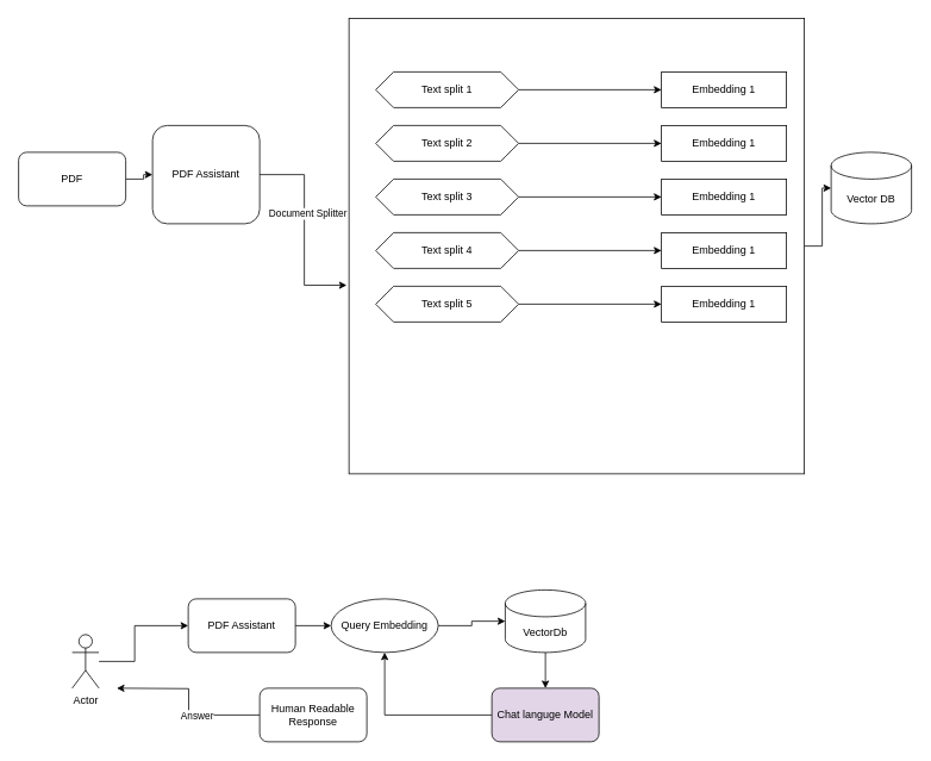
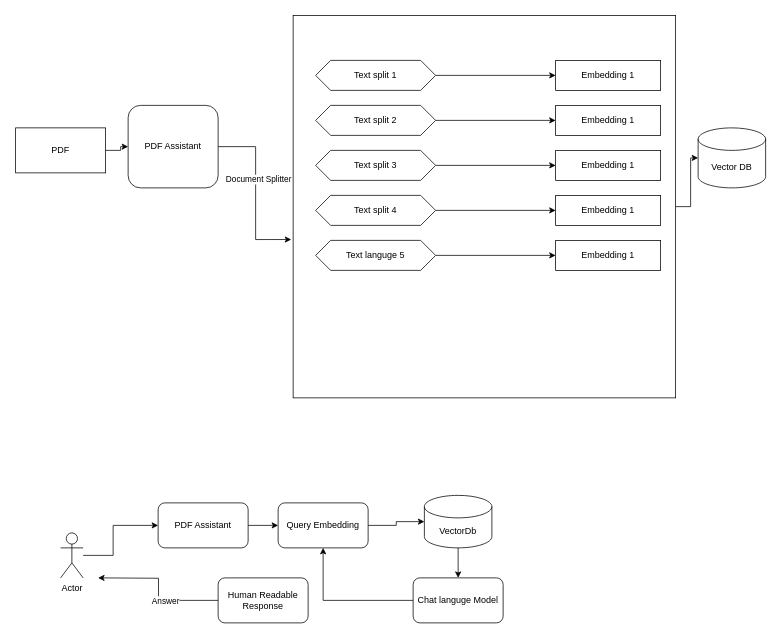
  <mxCell id="0" />
  <mxCell id="1" parent="0" />
  <mxCell id="2" value="" style="edgeStyle=orthogonalEdgeStyle;rounded=0;orthogonalLoop=1;jettySize=auto;html=1;" edge="1" parent="1" source="3" target="4"><mxGeometry relative="1" as="geometry" /></mxCell>
- <mxCell id="3" value="PDF" style="rounded=1;whiteSpace=wrap;html=1;" vertex="1" parent="1"><mxGeometry x="20" y="170" width="120" height="60" as="geometry" /></mxCell>
+ <mxCell id="3" value="PDF" style="whiteSpace=wrap;html=1;rounded=0;" vertex="1" parent="1"><mxGeometry x="20" y="170" width="120" height="60" as="geometry" /></mxCell>
  <mxCell id="4" value="PDF Assistant" style="rounded=1;whiteSpace=wrap;html=1;" vertex="1" parent="1"><mxGeometry x="170" y="140" width="120" height="110" as="geometry" /></mxCell>
  <mxCell id="5" value="Vector DB" style="shape=cylinder3;whiteSpace=wrap;html=1;boundedLbl=1;backgroundOutline=1;size=15;" vertex="1" parent="1"><mxGeometry x="930" y="170" width="90" height="80" as="geometry" /></mxCell>
  <mxCell id="6" style="edgeStyle=orthogonalEdgeStyle;rounded=0;orthogonalLoop=1;jettySize=auto;html=1;entryX=-0.005;entryY=0.586;entryDx=0;entryDy=0;entryPerimeter=0;" edge="1" parent="1" source="4" target="9"><mxGeometry relative="1" as="geometry" /></mxCell>
  <mxCell id="7" value="Document Splitter" style="edgeLabel;html=1;align=center;verticalAlign=middle;resizable=0;points=[];" vertex="1" connectable="0" parent="6"><mxGeometry x="-0.156" y="3" relative="1" as="geometry"><mxPoint as="offset" /></mxGeometry></mxCell>
  <mxCell id="8" value="" style="edgeStyle=orthogonalEdgeStyle;rounded=0;orthogonalLoop=1;jettySize=auto;html=1;" edge="1" parent="1" source="9" target="5"><mxGeometry relative="1" as="geometry" /></mxCell>
  <mxCell id="9" value="" style="whiteSpace=wrap;html=1;aspect=fixed;" vertex="1" parent="1"><mxGeometry x="390" y="20" width="510" height="510" as="geometry" /></mxCell>
  <mxCell id="10" value="" style="edgeStyle=orthogonalEdgeStyle;rounded=0;orthogonalLoop=1;jettySize=auto;html=1;" edge="1" parent="1" source="11" target="20"><mxGeometry relative="1" as="geometry" /></mxCell>
  <mxCell id="11" value="Text split 1" style="shape=hexagon;perimeter=hexagonPerimeter2;whiteSpace=wrap;html=1;fixedSize=1;" vertex="1" parent="1"><mxGeometry x="420" y="80" width="160" height="40" as="geometry" /></mxCell>
  <mxCell id="12" value="" style="edgeStyle=orthogonalEdgeStyle;rounded=0;orthogonalLoop=1;jettySize=auto;html=1;" edge="1" parent="1" source="13" target="21"><mxGeometry relative="1" as="geometry" /></mxCell>
  <mxCell id="13" value="Text split 2" style="shape=hexagon;perimeter=hexagonPerimeter2;whiteSpace=wrap;html=1;fixedSize=1;" vertex="1" parent="1"><mxGeometry x="420" y="140" width="160" height="40" as="geometry" /></mxCell>
  <mxCell id="14" value="" style="edgeStyle=orthogonalEdgeStyle;rounded=0;orthogonalLoop=1;jettySize=auto;html=1;" edge="1" parent="1" source="15" target="22"><mxGeometry relative="1" as="geometry" /></mxCell>
  <mxCell id="15" value="Text split 3" style="shape=hexagon;perimeter=hexagonPerimeter2;whiteSpace=wrap;html=1;fixedSize=1;" vertex="1" parent="1"><mxGeometry x="420" y="200" width="160" height="40" as="geometry" /></mxCell>
  <mxCell id="16" value="" style="edgeStyle=orthogonalEdgeStyle;rounded=0;orthogonalLoop=1;jettySize=auto;html=1;" edge="1" parent="1" source="17" target="23"><mxGeometry relative="1" as="geometry" /></mxCell>
  <mxCell id="17" value="Text split 4" style="shape=hexagon;perimeter=hexagonPerimeter2;whiteSpace=wrap;html=1;fixedSize=1;" vertex="1" parent="1"><mxGeometry x="420" y="260" width="160" height="40" as="geometry" /></mxCell>
  <mxCell id="18" value="" style="edgeStyle=orthogonalEdgeStyle;rounded=0;orthogonalLoop=1;jettySize=auto;html=1;" edge="1" parent="1" source="19" target="24"><mxGeometry relative="1" as="geometry" /></mxCell>
- <mxCell id="19" value="Text split 5" style="shape=hexagon;perimeter=hexagonPerimeter2;whiteSpace=wrap;html=1;fixedSize=1;" vertex="1" parent="1"><mxGeometry x="420" y="320" width="160" height="40" as="geometry" /></mxCell>
+ <mxCell id="19" value="Text languge 5" style="shape=hexagon;perimeter=hexagonPerimeter2;whiteSpace=wrap;html=1;fixedSize=1;" vertex="1" parent="1"><mxGeometry x="420" y="320" width="160" height="40" as="geometry" /></mxCell>
  <mxCell id="20" value="Embedding 1" style="rounded=0;whiteSpace=wrap;html=1;" vertex="1" parent="1"><mxGeometry x="740" y="80" width="140" height="40" as="geometry" /></mxCell>
  <mxCell id="21" value="Embedding 1" style="rounded=0;whiteSpace=wrap;html=1;" vertex="1" parent="1"><mxGeometry x="740" y="140" width="140" height="40" as="geometry" /></mxCell>
  <mxCell id="22" value="Embedding 1" style="rounded=0;whiteSpace=wrap;html=1;" vertex="1" parent="1"><mxGeometry x="740" y="200" width="140" height="40" as="geometry" /></mxCell>
  <mxCell id="23" value="Embedding 1" style="rounded=0;whiteSpace=wrap;html=1;" vertex="1" parent="1"><mxGeometry x="740" y="260" width="140" height="40" as="geometry" /></mxCell>
  <mxCell id="24" value="Embedding 1" style="rounded=0;whiteSpace=wrap;html=1;" vertex="1" parent="1"><mxGeometry x="740" y="320" width="140" height="40" as="geometry" /></mxCell>
  <mxCell id="25" style="edgeStyle=orthogonalEdgeStyle;rounded=0;orthogonalLoop=1;jettySize=auto;html=1;entryX=0;entryY=0.5;entryDx=0;entryDy=0;" edge="1" parent="1" source="26" target="28"><mxGeometry relative="1" as="geometry"><Array as="points"><mxPoint x="150" y="740" /><mxPoint x="150" y="700" /></Array></mxGeometry></mxCell>
  <mxCell id="26" value="Actor" style="shape=umlActor;verticalLabelPosition=bottom;verticalAlign=top;html=1;outlineConnect=0;" vertex="1" parent="1"><mxGeometry x="80" y="710" width="30" height="60" as="geometry" /></mxCell>
  <mxCell id="27" value="" style="edgeStyle=orthogonalEdgeStyle;rounded=0;orthogonalLoop=1;jettySize=auto;html=1;" edge="1" parent="1" source="28" target="30"><mxGeometry relative="1" as="geometry" /></mxCell>
  <mxCell id="28" value="PDF Assistant" style="rounded=1;whiteSpace=wrap;html=1;" vertex="1" parent="1"><mxGeometry x="210" y="670" width="120" height="60" as="geometry" /></mxCell>
  <mxCell id="29" value="" style="edgeStyle=orthogonalEdgeStyle;rounded=0;orthogonalLoop=1;jettySize=auto;html=1;" edge="1" parent="1" source="30" target="32"><mxGeometry relative="1" as="geometry" /></mxCell>
- <mxCell id="30" value="Query Embedding" style="ellipse;whiteSpace=wrap;html=1;" vertex="1" parent="1"><mxGeometry x="370" y="670" width="120" height="60" as="geometry" /></mxCell>
+ <mxCell id="30" value="Query Embedding" style="rounded=1;whiteSpace=wrap;html=1;" vertex="1" parent="1"><mxGeometry x="370" y="670" width="120" height="60" as="geometry" /></mxCell>
  <mxCell id="31" value="" style="edgeStyle=orthogonalEdgeStyle;rounded=0;orthogonalLoop=1;jettySize=auto;html=1;" edge="1" parent="1" source="32" target="34"><mxGeometry relative="1" as="geometry" /></mxCell>
  <mxCell id="32" value="VectorDb" style="shape=cylinder3;whiteSpace=wrap;html=1;boundedLbl=1;backgroundOutline=1;size=15;" vertex="1" parent="1"><mxGeometry x="565" y="660" width="90" height="70" as="geometry" /></mxCell>
  <mxCell id="33" style="edgeStyle=orthogonalEdgeStyle;rounded=0;orthogonalLoop=1;jettySize=auto;html=1;" edge="1" parent="1" source="34" target="30"><mxGeometry relative="1" as="geometry" /></mxCell>
- <mxCell id="34" value="Chat languge Model" style="rounded=1;whiteSpace=wrap;html=1;fillColor=#e1d5e7;" vertex="1" parent="1"><mxGeometry x="550" y="770" width="120" height="60" as="geometry" /></mxCell>
+ <mxCell id="34" value="Chat languge Model" style="rounded=1;whiteSpace=wrap;html=1;" vertex="1" parent="1"><mxGeometry x="550" y="770" width="120" height="60" as="geometry" /></mxCell>
  <mxCell id="35" style="edgeStyle=orthogonalEdgeStyle;rounded=0;orthogonalLoop=1;jettySize=auto;html=1;" edge="1" parent="1" source="37"><mxGeometry relative="1" as="geometry"><mxPoint x="130" y="770" as="targetPoint" /></mxGeometry></mxCell>
  <mxCell id="36" value="Answer" style="edgeLabel;html=1;align=center;verticalAlign=middle;resizable=0;points=[];" vertex="1" connectable="0" parent="35"><mxGeometry x="-0.251" relative="1" as="geometry"><mxPoint as="offset" /></mxGeometry></mxCell>
  <mxCell id="37" value="Human Readable Response" style="rounded=1;whiteSpace=wrap;html=1;" vertex="1" parent="1"><mxGeometry x="290" y="770" width="120" height="60" as="geometry" /></mxCell>
